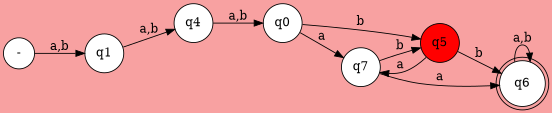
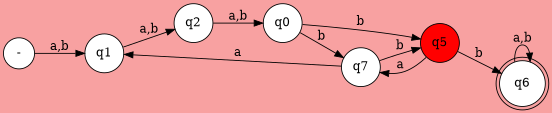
  strict digraph {
    bgcolor="#f8a1a1"
    rankdir=LR
    node [fillcolor=white shape=circle style=filled]
    n1 [label="-"]
    n2 [label=q1]
-   n3 [label=q4]
+   n3 [label=q2]
    n4 [label=q0]
    n5 [label=q7]
    n6 [fillcolor=red label=q5]
    n7 [label=q6 shape=doublecircle]
    n1 -> n2 [label="a,b"]
    n2 -> n3 [label="a,b"]
    n3 -> n4 [label="a,b"]
-   n4 -> n5 [label=a]
+   n4 -> n5 [label=b]
    n4 -> n6 [label=b]
    n5 -> n6 [label=b]
-   n5 -> n7 [label=a]
+   n5 -> n2 [label=a]
    n6 -> n5 [label=a]
    n6 -> n7 [label=b]
    n7 -> n7 [label="a,b"]
  }
